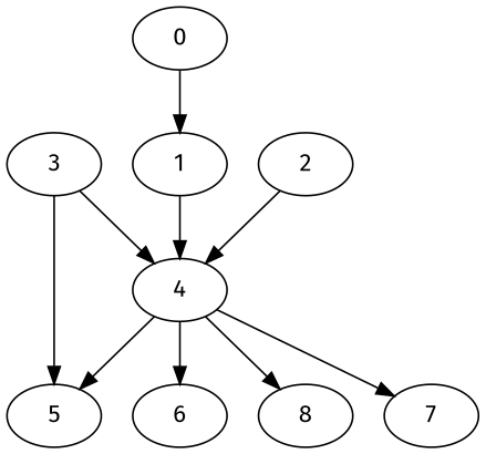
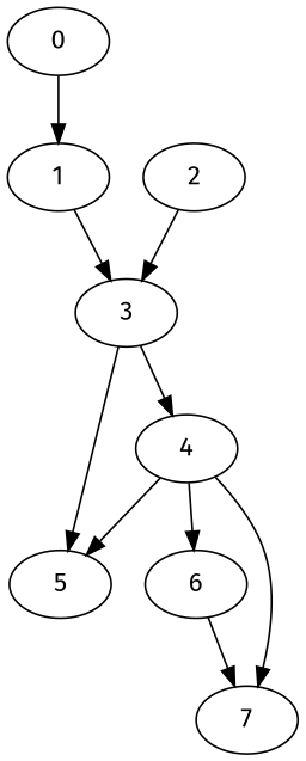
  digraph {
    fontname="Fira Sans"
    node [fontname="Fira Sans"]
    edge [fontname="Fira Sans"]
    0
    1
    3
    2
    4
    5
    6
-   8
    7
    0 -> 1
-   1 -> 4
+   1 -> 3
    3 -> 4
    3 -> 5
-   2 -> 4
+   2 -> 3
    4 -> 5
    4 -> 6
-   4 -> 8
    4 -> 7
+   6 -> 7
  }
